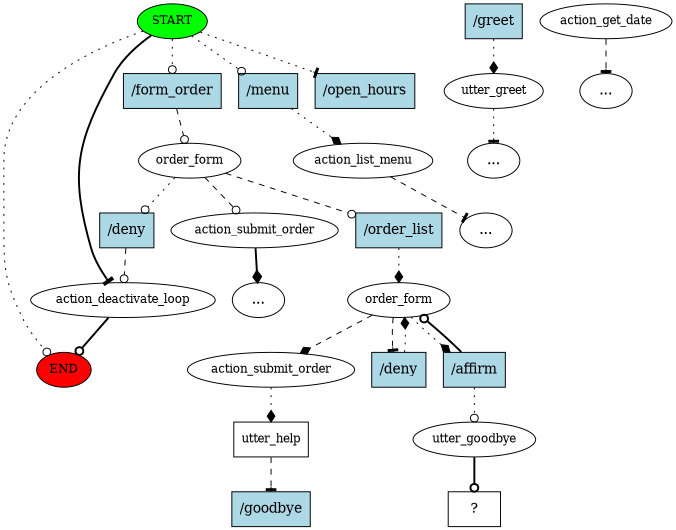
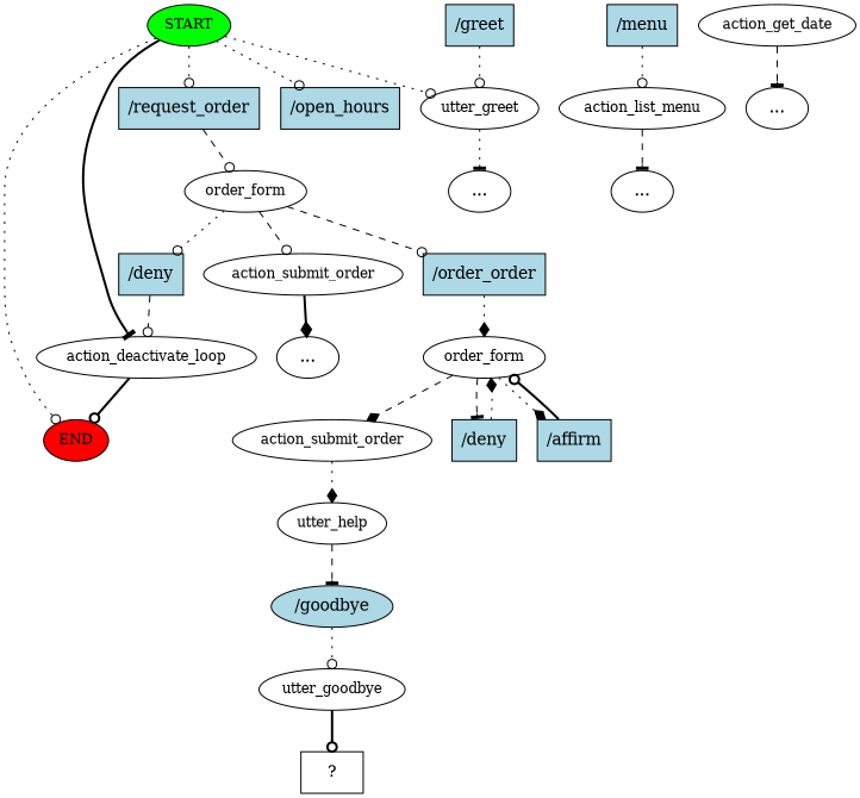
  digraph {
    edge [arrowhead=odot style=dotted]
    n1 [fillcolor=green fontsize=12 label=START style=filled]
    n2 [fillcolor=red fontsize=12 label=END style=filled]
-   n3 [fillcolor=lightblue label="/form_order" shape=rect style=filled]
+   n3 [fillcolor=lightblue label="/request_order" shape=rect style=filled]
    n4 [fillcolor=lightblue label="/menu" shape=rect style=filled]
    n5 [fillcolor=lightblue label="/open_hours" shape=rect style=filled]
    n6 [fontsize=12 label=action_deactivate_loop]
    n7 [fillcolor=lightblue label="/greet" shape=rect style=filled]
    n8 [fontsize=12 label=utter_greet]
    n9 [fontsize=12 label=order_form]
    n10 [fontsize=12 label=action_list_menu]
    n11 [label="..."]
    n12 [fontsize=12 label=action_submit_order]
    n13 [fillcolor=lightblue label="/deny" shape=rect style=filled]
-   n14 [fillcolor=lightblue label="/order_list" shape=rect style=filled]
+   n14 [fillcolor=lightblue label="/order_order" shape=rect style=filled]
    n15 [label="..."]
    n16 [fontsize=12 label=order_form]
    n17 [label="..."]
    n18 [fontsize=12 label=action_get_date]
    n19 [label="..."]
    n20 [fontsize=12 label=action_submit_order]
    n21 [fillcolor=lightblue label="/deny" shape=rect style=filled]
    n22 [fillcolor=lightblue label="/affirm" shape=rect style=filled]
-   n23 [fontsize=12 label=utter_help shape=box]
-   n24 [fillcolor=lightblue label="/goodbye" shape=rect style=filled]
+   n23 [fontsize=12 label=utter_help]
+   n24 [fillcolor=lightblue label="/goodbye" shape=ellipse style=filled]
    n25 [fontsize=12 label=utter_goodbye]
    n26 [label="  ?  " shape=rect]
    n1 -> n2
    n1 -> n3
-   n1 -> n4
-   n1 -> n5 [arrowhead=tee]
+   n1 -> n8
+   n1 -> n5
    n1 -> n6 [arrowhead=tee style=bold]
    n3 -> n9 [style=dashed]
-   n4 -> n10 [arrowhead=diamond]
+   n4 -> n10
    n6 -> n2 [style=bold]
-   n7 -> n8 [arrowhead=diamond]
+   n7 -> n8
    n8 -> n11 [arrowhead=tee]
    n9 -> n12 [style=dashed]
    n9 -> n13
    n9 -> n14 [style=dashed]
    n10 -> n17 [arrowhead=tee style=dashed]
    n12 -> n15 [arrowhead=diamond style=bold]
    n13 -> n6 [style=dashed]
    n14 -> n16 [arrowhead=diamond]
    n16 -> n20 [arrowhead=diamond style=dashed]
    n16 -> n21 [arrowhead=tee style=dashed]
    n16 -> n22 [arrowhead=diamond]
    n18 -> n19 [arrowhead=tee style=dashed]
    n20 -> n23 [arrowhead=diamond]
    n21 -> n16 [arrowhead=diamond]
    n22 -> n16 [style=bold]
    n23 -> n24 [arrowhead=tee style=dashed]
-   n22 -> n25
+   n24 -> n25
    n25 -> n26 [style=bold]
  }
